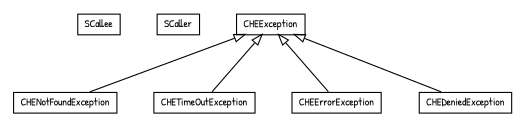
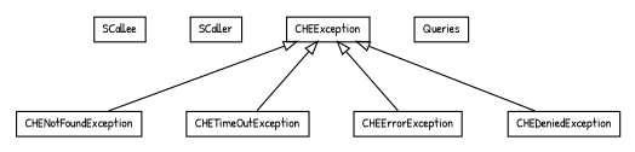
  digraph {
    fontname="Patrick Hand"
    nodesep=0.25
    ranksep=0.5
    node [fontcolor=black fontname="Patrick Hand" fontsize=10.0 shape=plaintext]
    edge [arrowtail=empty dir=back fontname="Patrick Hand" fontsize=10 headport=p labelfontname=Helvetica labelfontsize=10 tailport=p]
    n1 [label=<<table title="org.universAAL.context.prof.serv.SCallee" border="0" cellborder="1" cellspacing="0" cellpadding="2" port="p" href="./SCallee.html"> 		<tr><td><table border="0" cellspacing="0" cellpadding="1"> <tr><td align="center" balign="center"> SCallee </td></tr> 		</table></td></tr> 		</table>>]
    n2 [label=<<table title="org.universAAL.context.prof.serv.SCaller" border="0" cellborder="1" cellspacing="0" cellpadding="2" port="p" href="./SCaller.html"> 		<tr><td><table border="0" cellspacing="0" cellpadding="1"> <tr><td align="center" balign="center"> SCaller </td></tr> 		</table></td></tr> 		</table>>]
    n3 [label=<<table title="org.universAAL.context.prof.serv.SCaller.CHEException" border="0" cellborder="1" cellspacing="0" cellpadding="2" port="p" href="./SCaller.CHEException.html"> 		<tr><td><table border="0" cellspacing="0" cellpadding="1"> <tr><td align="center" balign="center"> CHEException </td></tr> 		</table></td></tr> 		</table>>]
    n4 [label=<<table title="org.universAAL.context.prof.serv.SCaller.CHENotFoundException" border="0" cellborder="1" cellspacing="0" cellpadding="2" port="p" href="./SCaller.CHENotFoundException.html"> 		<tr><td><table border="0" cellspacing="0" cellpadding="1"> <tr><td align="center" balign="center"> CHENotFoundException </td></tr> 		</table></td></tr> 		</table>>]
    n5 [label=<<table title="org.universAAL.context.prof.serv.SCaller.CHETimeOutException" border="0" cellborder="1" cellspacing="0" cellpadding="2" port="p" href="./SCaller.CHETimeOutException.html"> 		<tr><td><table border="0" cellspacing="0" cellpadding="1"> <tr><td align="center" balign="center"> CHETimeOutException </td></tr> 		</table></td></tr> 		</table>>]
    n6 [label=<<table title="org.universAAL.context.prof.serv.SCaller.CHEErrorException" border="0" cellborder="1" cellspacing="0" cellpadding="2" port="p" href="./SCaller.CHEErrorException.html"> 		<tr><td><table border="0" cellspacing="0" cellpadding="1"> <tr><td align="center" balign="center"> CHEErrorException </td></tr> 		</table></td></tr> 		</table>>]
    n7 [label=<<table title="org.universAAL.context.prof.serv.SCaller.CHEDeniedException" border="0" cellborder="1" cellspacing="0" cellpadding="2" port="p" href="./SCaller.CHEDeniedException.html"> 		<tr><td><table border="0" cellspacing="0" cellpadding="1"> <tr><td align="center" balign="center"> CHEDeniedException </td></tr> 		</table></td></tr> 		</table>>]
+   n8 [label=<<table title="org.universAAL.context.prof.serv.Queries" border="0" cellborder="1" cellspacing="0" cellpadding="2" port="p" href="./Queries.html"> 		<tr><td><table border="0" cellspacing="0" cellpadding="1"> <tr><td align="center" balign="center"> Queries </td></tr> 		</table></td></tr> 		</table>>]
    n3 -> n4
    n3 -> n5
    n3 -> n6
    n3 -> n7
  }
